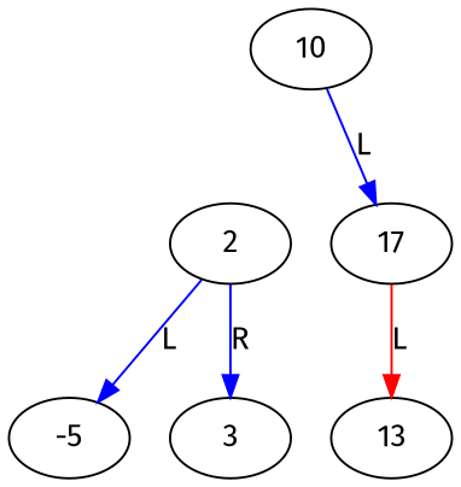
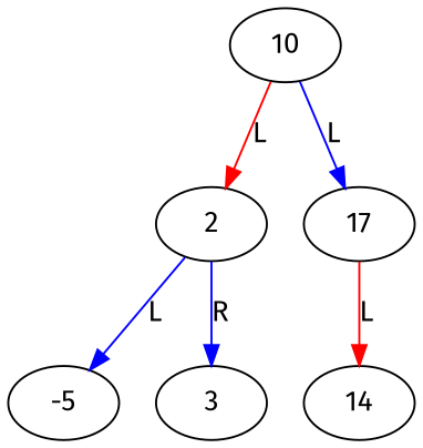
  digraph {
    fontname="Fira Sans"
    node [fontname="Fira Sans"]
    edge [color=blue fontname="Fira Sans"]
    n1 [label=-5]
    n2 [label=3]
    n3 [label=2]
-   n4 [label=13]
+   n4 [label=14]
    n5 [label=17]
    n6 [label=10]
    n3 -> n1 [label=L]
    n3 -> n2 [label=R]
    n5 -> n4 [color=red label=L]
+   n6 -> n3 [color=red label=L]
    n6 -> n5 [label=L]
  }
